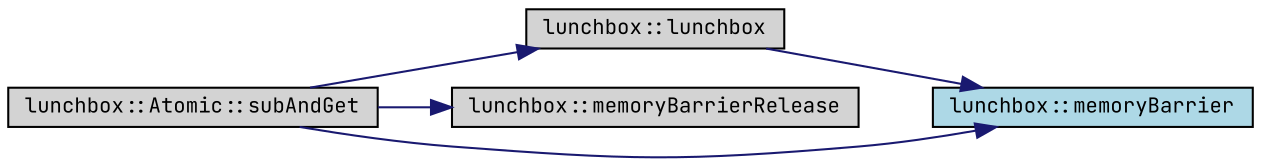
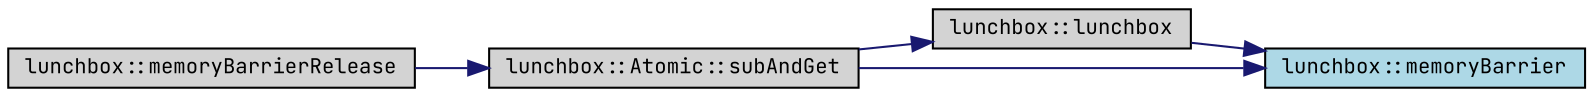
  digraph {
    fontname="JetBrains Mono"
    rankdir=LR
    node [color=black fillcolor=lightgrey fontname="JetBrains Mono" fontsize=10 shape=record style=filled]
    edge [color=midnightblue fontname="JetBrains Mono" fontsize=10 labelfontname=Sans labelfontsize=10 style=solid]
    n1 [fontcolor=black height=0.2 label="lunchbox::Atomic::subAndGet" width=0.4]
    n2 [height=0.2 label="lunchbox::lunchbox" width=0.4]
    n3 [height=0.2 label="lunchbox::memoryBarrierRelease" width=0.4]
    n4 [fillcolor=lightblue height=0.2 label="lunchbox::memoryBarrier" width=0.4]
    n1 -> n2
-   n1 -> n3
+   n3 -> n1
    n1 -> n4
    n2 -> n4
  }
